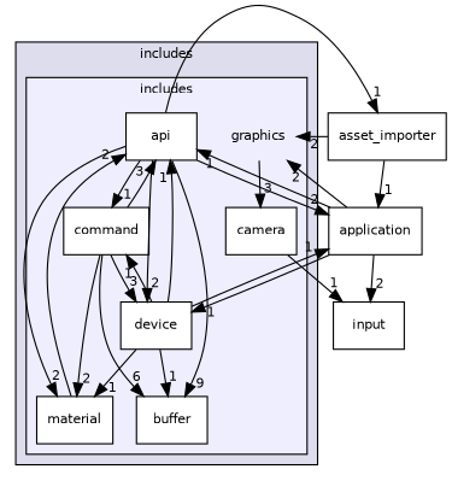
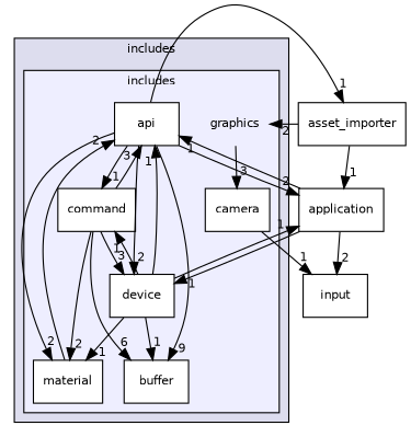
  digraph {
    compound=true
    node [fontname=Helvetica fontsize=10 shape=box color=black fillcolor=white style=filled]
    edge [headlabel=1 labeldistance=1.5 labelfontname=Helvetica labelfontsize=10]
    n1 [label=graphics shape=plaintext color="" fillcolor="" style=""]
    n2 [label=api]
    n3 [label=buffer]
    n4 [label=camera]
    n5 [label=command]
    n6 [label=device]
    n7 [label=material]
    n8 [label=asset_importer color="" fillcolor="" style=""]
    n9 [label=application color="" fillcolor="" style=""]
    n10 [label=input color="" fillcolor="" style=""]
    subgraph cluster_1 {
      bgcolor="#ddddee"
      fontname=Helvetica
      fontsize=10
      label=includes
      pencolor=black
      subgraph cluster_2 {
        bgcolor="#eeeeff"
        fontname=Helvetica
        fontsize=10
        pencolor=black
        n1
        n2
        n3
        n4
        n5
        n6
        n7
      }
    }
    n1 -> n4 [headlabel=3]
    n2 -> n3 [headlabel=9]
    n2 -> n5
    n2 -> n6 [headlabel=2]
    n2 -> n7 [headlabel=2]
    n2 -> n8
    n2 -> n9 [headlabel=2]
    n4 -> n10
    n5 -> n2 [headlabel=3]
    n5 -> n3 [headlabel=6]
    n5 -> n6 [headlabel=3]
    n5 -> n7 [headlabel=2]
    n6 -> n2
    n6 -> n3
    n6 -> n5
    n6 -> n7
    n6 -> n9
    n7 -> n2 [headlabel=2]
    n8 -> n1 [headlabel=2]
    n8 -> n9
-   n9 -> n1 [headlabel=2]
    n9 -> n2
    n9 -> n6
    n9 -> n10 [headlabel=2]
  }
